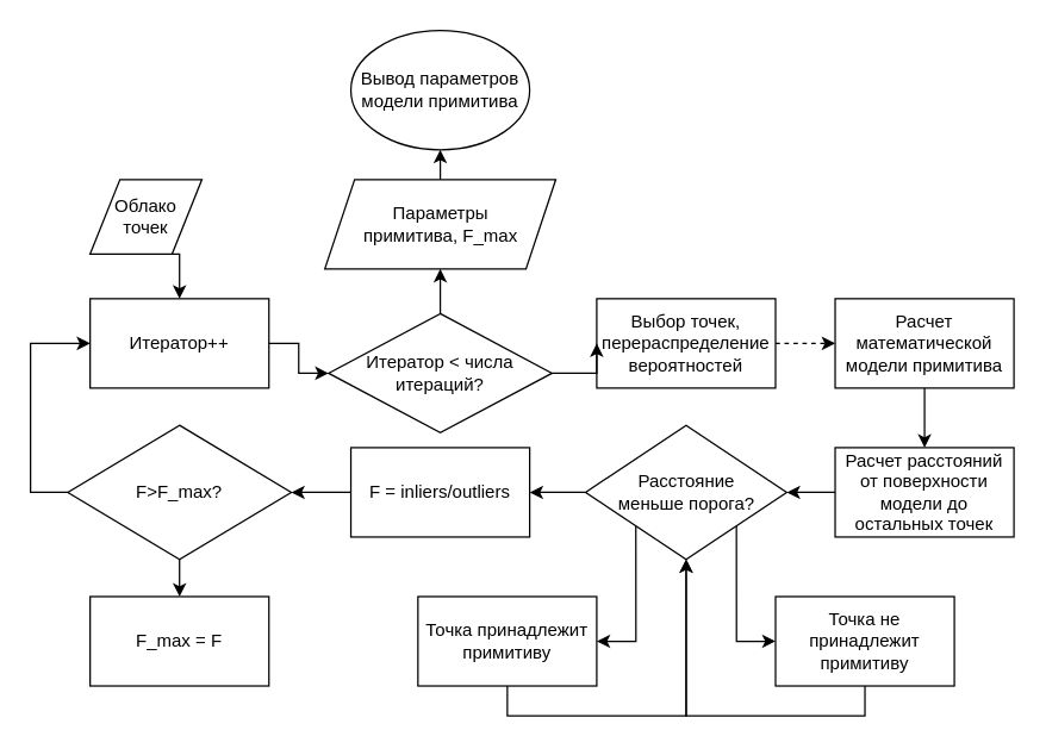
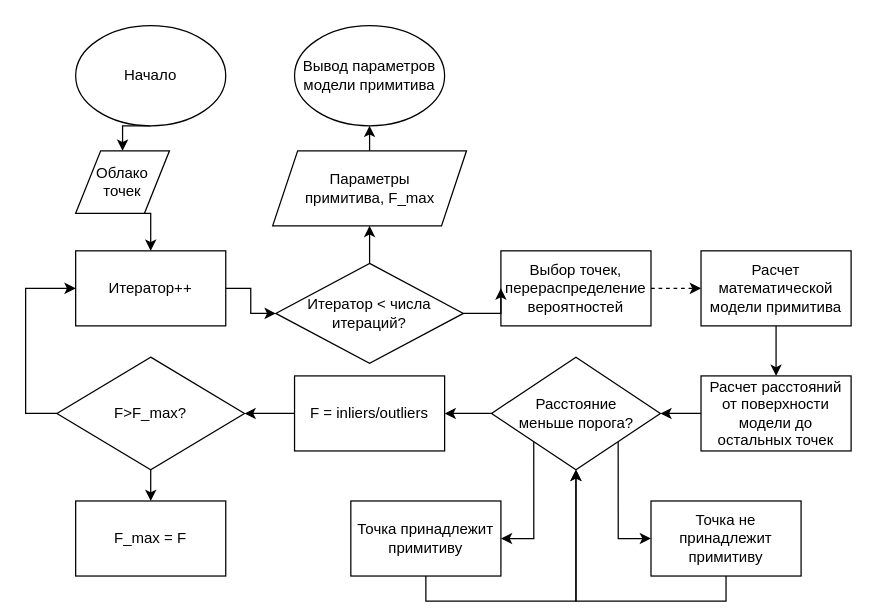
  <mxCell id="0" />
  <mxCell id="1" parent="0" />
+ <mxCell id="2" style="edgeStyle=orthogonalEdgeStyle;rounded=0;orthogonalLoop=1;jettySize=auto;html=1;exitX=0.5;exitY=1;exitDx=0;exitDy=0;entryX=0.5;entryY=0;entryDx=0;entryDy=0;" edge="1" parent="1" source="3" target="31"><mxGeometry relative="1" as="geometry" /></mxCell>
+ <mxCell id="3" value="Начало" style="ellipse;whiteSpace=wrap;html=1;" parent="1" vertex="1"><mxGeometry x="60" y="20" width="120" height="80" as="geometry" /></mxCell>
  <mxCell id="4" style="edgeStyle=orthogonalEdgeStyle;rounded=0;orthogonalLoop=1;jettySize=auto;html=1;exitX=1;exitY=0.5;exitDx=0;exitDy=0;entryX=0;entryY=0.5;entryDx=0;entryDy=0;dashed=1;" parent="1" source="5" target="7" edge="1"><mxGeometry relative="1" as="geometry" /></mxCell>
  <mxCell id="5" value="Выбор точек, перераспределение вероятностей" style="rounded=0;whiteSpace=wrap;html=1;" parent="1" vertex="1"><mxGeometry x="400" y="200" width="120" height="60" as="geometry" /></mxCell>
  <mxCell id="6" style="edgeStyle=orthogonalEdgeStyle;rounded=0;orthogonalLoop=1;jettySize=auto;html=1;exitX=0.5;exitY=1;exitDx=0;exitDy=0;entryX=0.5;entryY=0;entryDx=0;entryDy=0;" parent="1" source="7" target="9" edge="1"><mxGeometry relative="1" as="geometry" /></mxCell>
  <mxCell id="7" value="Расчет математической модели примитива" style="rounded=0;whiteSpace=wrap;html=1;" parent="1" vertex="1"><mxGeometry x="560" y="200" width="120" height="60" as="geometry" /></mxCell>
  <mxCell id="8" style="edgeStyle=orthogonalEdgeStyle;rounded=0;orthogonalLoop=1;jettySize=auto;html=1;exitX=0;exitY=0.5;exitDx=0;exitDy=0;entryX=1;entryY=0.5;entryDx=0;entryDy=0;" parent="1" source="9" target="13" edge="1"><mxGeometry relative="1" as="geometry" /></mxCell>
  <mxCell id="9" value="Расчет расстояний от поверхности модели до остальных точек" style="rounded=0;whiteSpace=wrap;html=1;" parent="1" vertex="1"><mxGeometry x="560" y="300" width="120" height="60" as="geometry" /></mxCell>
  <mxCell id="10" style="edgeStyle=orthogonalEdgeStyle;rounded=0;orthogonalLoop=1;jettySize=auto;html=1;exitX=1;exitY=1;exitDx=0;exitDy=0;entryX=0;entryY=0.5;entryDx=0;entryDy=0;" parent="1" source="13" target="15" edge="1"><mxGeometry relative="1" as="geometry" /></mxCell>
  <mxCell id="11" style="edgeStyle=orthogonalEdgeStyle;rounded=0;orthogonalLoop=1;jettySize=auto;html=1;exitX=0;exitY=1;exitDx=0;exitDy=0;entryX=1;entryY=0.5;entryDx=0;entryDy=0;" parent="1" source="13" target="17" edge="1"><mxGeometry relative="1" as="geometry" /></mxCell>
  <mxCell id="12" style="edgeStyle=orthogonalEdgeStyle;rounded=0;orthogonalLoop=1;jettySize=auto;html=1;exitX=0;exitY=0.5;exitDx=0;exitDy=0;entryX=1;entryY=0.5;entryDx=0;entryDy=0;" parent="1" source="13" target="19" edge="1"><mxGeometry relative="1" as="geometry" /></mxCell>
  <mxCell id="13" value="Расстояние &lt;br&gt;меньше порога?" style="rhombus;whiteSpace=wrap;html=1;" parent="1" vertex="1"><mxGeometry x="392.5" y="285" width="135" height="90" as="geometry" /></mxCell>
  <mxCell id="14" style="edgeStyle=orthogonalEdgeStyle;rounded=0;orthogonalLoop=1;jettySize=auto;html=1;exitX=0.5;exitY=1;exitDx=0;exitDy=0;entryX=0.5;entryY=1;entryDx=0;entryDy=0;" parent="1" source="15" target="13" edge="1"><mxGeometry relative="1" as="geometry" /></mxCell>
  <mxCell id="15" value="Точка не принадлежит примитиву" style="rounded=0;whiteSpace=wrap;html=1;" parent="1" vertex="1"><mxGeometry x="520" y="400" width="120" height="60" as="geometry" /></mxCell>
  <mxCell id="16" style="edgeStyle=orthogonalEdgeStyle;rounded=0;orthogonalLoop=1;jettySize=auto;html=1;exitX=0.5;exitY=1;exitDx=0;exitDy=0;entryX=0.5;entryY=1;entryDx=0;entryDy=0;" parent="1" source="17" target="13" edge="1"><mxGeometry relative="1" as="geometry" /></mxCell>
  <mxCell id="17" value="Точка принадлежит примитиву" style="rounded=0;whiteSpace=wrap;html=1;" parent="1" vertex="1"><mxGeometry x="280" y="400" width="120" height="60" as="geometry" /></mxCell>
  <mxCell id="18" style="edgeStyle=orthogonalEdgeStyle;rounded=0;orthogonalLoop=1;jettySize=auto;html=1;exitX=0;exitY=0.5;exitDx=0;exitDy=0;entryX=1;entryY=0.5;entryDx=0;entryDy=0;" parent="1" source="19" target="24" edge="1"><mxGeometry relative="1" as="geometry" /></mxCell>
  <mxCell id="19" value="F = inliers/outliers" style="rounded=0;whiteSpace=wrap;html=1;" parent="1" vertex="1"><mxGeometry x="235" y="300" width="120" height="60" as="geometry" /></mxCell>
  <mxCell id="20" style="edgeStyle=orthogonalEdgeStyle;rounded=0;orthogonalLoop=1;jettySize=auto;html=1;exitX=1;exitY=0.5;exitDx=0;exitDy=0;entryX=0;entryY=0.5;entryDx=0;entryDy=0;" parent="1" source="21" target="29" edge="1"><mxGeometry relative="1" as="geometry" /></mxCell>
  <mxCell id="21" value="Итератор++" style="rounded=0;whiteSpace=wrap;html=1;" parent="1" vertex="1"><mxGeometry x="60" y="200" width="120" height="60" as="geometry" /></mxCell>
  <mxCell id="22" style="edgeStyle=orthogonalEdgeStyle;rounded=0;orthogonalLoop=1;jettySize=auto;html=1;exitX=0.5;exitY=1;exitDx=0;exitDy=0;entryX=0.5;entryY=0;entryDx=0;entryDy=0;" parent="1" source="24" target="25" edge="1"><mxGeometry relative="1" as="geometry" /></mxCell>
  <mxCell id="23" style="edgeStyle=orthogonalEdgeStyle;rounded=0;orthogonalLoop=1;jettySize=auto;html=1;exitX=0;exitY=0.5;exitDx=0;exitDy=0;entryX=0;entryY=0.5;entryDx=0;entryDy=0;" parent="1" source="24" target="21" edge="1"><mxGeometry relative="1" as="geometry"><Array as="points"><mxPoint x="20" y="330" /><mxPoint x="20" y="230" /></Array></mxGeometry></mxCell>
  <mxCell id="24" value="F&amp;gt;F_max?" style="rhombus;whiteSpace=wrap;html=1;" parent="1" vertex="1"><mxGeometry x="45" y="285" width="150" height="90" as="geometry" /></mxCell>
  <mxCell id="25" value="F_max = F" style="rounded=0;whiteSpace=wrap;html=1;" parent="1" vertex="1"><mxGeometry x="60" y="400" width="120" height="60" as="geometry" /></mxCell>
  <mxCell id="26" value="Вывод параметров модели примитива" style="ellipse;whiteSpace=wrap;html=1;" parent="1" vertex="1"><mxGeometry x="235" y="20" width="120" height="80" as="geometry" /></mxCell>
  <mxCell id="27" style="edgeStyle=orthogonalEdgeStyle;rounded=0;orthogonalLoop=1;jettySize=auto;html=1;exitX=1;exitY=0.5;exitDx=0;exitDy=0;entryX=0;entryY=0.5;entryDx=0;entryDy=0;" parent="1" source="29" target="5" edge="1"><mxGeometry relative="1" as="geometry" /></mxCell>
  <mxCell id="28" style="edgeStyle=orthogonalEdgeStyle;rounded=0;orthogonalLoop=1;jettySize=auto;html=1;exitX=0.5;exitY=0;exitDx=0;exitDy=0;entryX=0.5;entryY=1;entryDx=0;entryDy=0;" edge="1" parent="1" source="29" target="33"><mxGeometry relative="1" as="geometry" /></mxCell>
  <mxCell id="29" value="Итератор &amp;lt; числа итераций?" style="rhombus;whiteSpace=wrap;html=1;" parent="1" vertex="1"><mxGeometry x="220" y="210" width="150" height="80" as="geometry" /></mxCell>
  <mxCell id="30" style="edgeStyle=orthogonalEdgeStyle;rounded=0;orthogonalLoop=1;jettySize=auto;html=1;exitX=0.5;exitY=1;exitDx=0;exitDy=0;entryX=0.5;entryY=0;entryDx=0;entryDy=0;" edge="1" parent="1" source="31" target="21"><mxGeometry relative="1" as="geometry" /></mxCell>
  <mxCell id="31" value="Облако точек" style="shape=parallelogram;perimeter=parallelogramPerimeter;whiteSpace=wrap;html=1;fixedSize=1;" vertex="1" parent="1"><mxGeometry x="60" y="120" width="75" height="50" as="geometry" /></mxCell>
  <mxCell id="32" style="edgeStyle=orthogonalEdgeStyle;rounded=0;orthogonalLoop=1;jettySize=auto;html=1;exitX=0.5;exitY=0;exitDx=0;exitDy=0;entryX=0.5;entryY=1;entryDx=0;entryDy=0;" edge="1" parent="1" source="33" target="26"><mxGeometry relative="1" as="geometry" /></mxCell>
  <mxCell id="33" value="Параметры &lt;br&gt;примитива, F_max" style="shape=parallelogram;perimeter=parallelogramPerimeter;whiteSpace=wrap;html=1;fixedSize=1;" vertex="1" parent="1"><mxGeometry x="217.5" y="120" width="155" height="60" as="geometry" /></mxCell>
